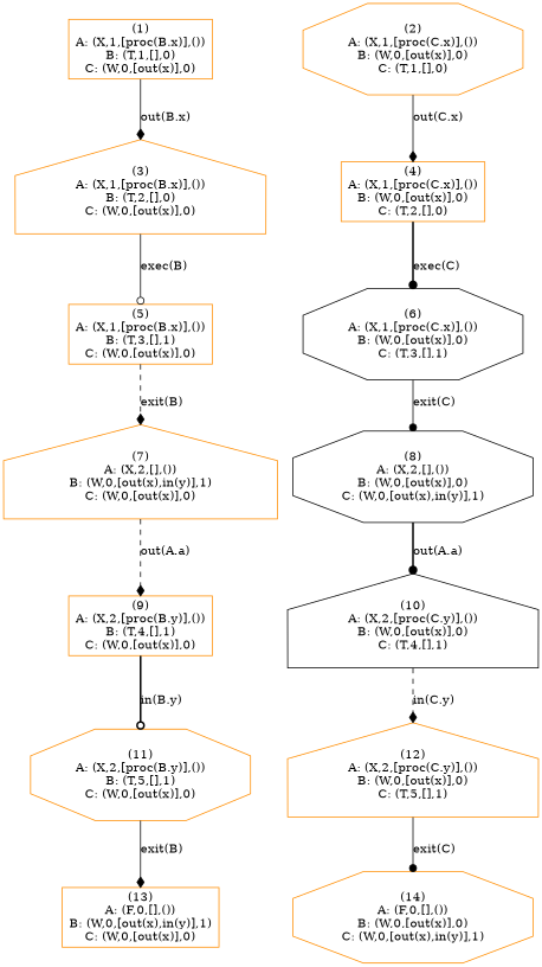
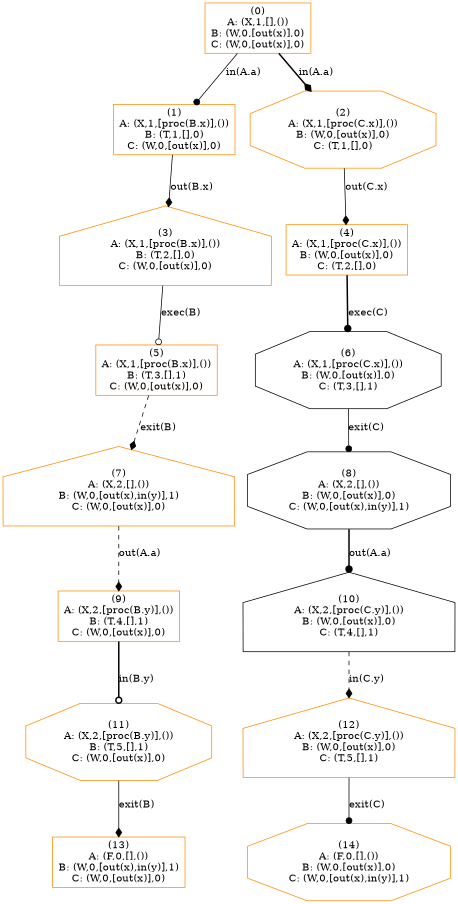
  digraph {
    rankdir=TB
    node [shape=box color=darkorange]
    edge [style=solid arrowhead=diamond]
+   n1 [label="(0)\nA: (X,1,[],())\nB: (W,0,[out(x)],0)\nC: (W,0,[out(x)],0)"]
    n2 [label="(1)\nA: (X,1,[proc(B.x)],())\nB: (T,1,[],0)\nC: (W,0,[out(x)],0)"]
    n3 [label="(2)\nA: (X,1,[proc(C.x)],())\nB: (W,0,[out(x)],0)\nC: (T,1,[],0)" shape=octagon]
    n4 [label="(3)\nA: (X,1,[proc(B.x)],())\nB: (T,2,[],0)\nC: (W,0,[out(x)],0)" shape=house]
    n5 [label="(4)\nA: (X,1,[proc(C.x)],())\nB: (W,0,[out(x)],0)\nC: (T,2,[],0)"]
    n6 [label="(5)\nA: (X,1,[proc(B.x)],())\nB: (T,3,[],1)\nC: (W,0,[out(x)],0)"]
    n7 [label="(6)\nA: (X,1,[proc(C.x)],())\nB: (W,0,[out(x)],0)\nC: (T,3,[],1)" shape=octagon color=black]
    n8 [label="(7)\nA: (X,2,[],())\nB: (W,0,[out(x),in(y)],1)\nC: (W,0,[out(x)],0)" shape=house]
    n9 [label="(8)\nA: (X,2,[],())\nB: (W,0,[out(x)],0)\nC: (W,0,[out(x),in(y)],1)" shape=octagon color=black]
    n10 [label="(9)\nA: (X,2,[proc(B.y)],())\nB: (T,4,[],1)\nC: (W,0,[out(x)],0)"]
    n11 [label="(10)\nA: (X,2,[proc(C.y)],())\nB: (W,0,[out(x)],0)\nC: (T,4,[],1)" shape=house color=black]
    n12 [label="(11)\nA: (X,2,[proc(B.y)],())\nB: (T,5,[],1)\nC: (W,0,[out(x)],0)" shape=octagon]
    n13 [label="(12)\nA: (X,2,[proc(C.y)],())\nB: (W,0,[out(x)],0)\nC: (T,5,[],1)" shape=house]
    n14 [label="(13)\nA: (F,0,[],())\nB: (W,0,[out(x),in(y)],1)\nC: (W,0,[out(x)],0)"]
    n15 [label="(14)\nA: (F,0,[],())\nB: (W,0,[out(x)],0)\nC: (W,0,[out(x),in(y)],1)" shape=octagon]
+   n1 -> n2 [label="in(A.a)" arrowhead=dot]
+   n1 -> n3 [label="in(A.a)" style=bold]
    n2 -> n4 [label="out(B.x)"]
    n3 -> n5 [label="out(C.x)"]
    n4 -> n6 [label="exec(B)" arrowhead=odot]
    n5 -> n7 [label="exec(C)" style=bold arrowhead=dot]
    n6 -> n8 [label="exit(B)" style=dashed]
    n7 -> n9 [label="exit(C)" arrowhead=dot]
    n8 -> n10 [label="out(A.a)" style=dashed]
    n9 -> n11 [label="out(A.a)" style=bold arrowhead=dot]
    n10 -> n12 [label="in(B.y)" style=bold arrowhead=odot]
    n11 -> n13 [label="in(C.y)" style=dashed]
    n12 -> n14 [label="exit(B)"]
    n13 -> n15 [label="exit(C)" arrowhead=dot]
  }
